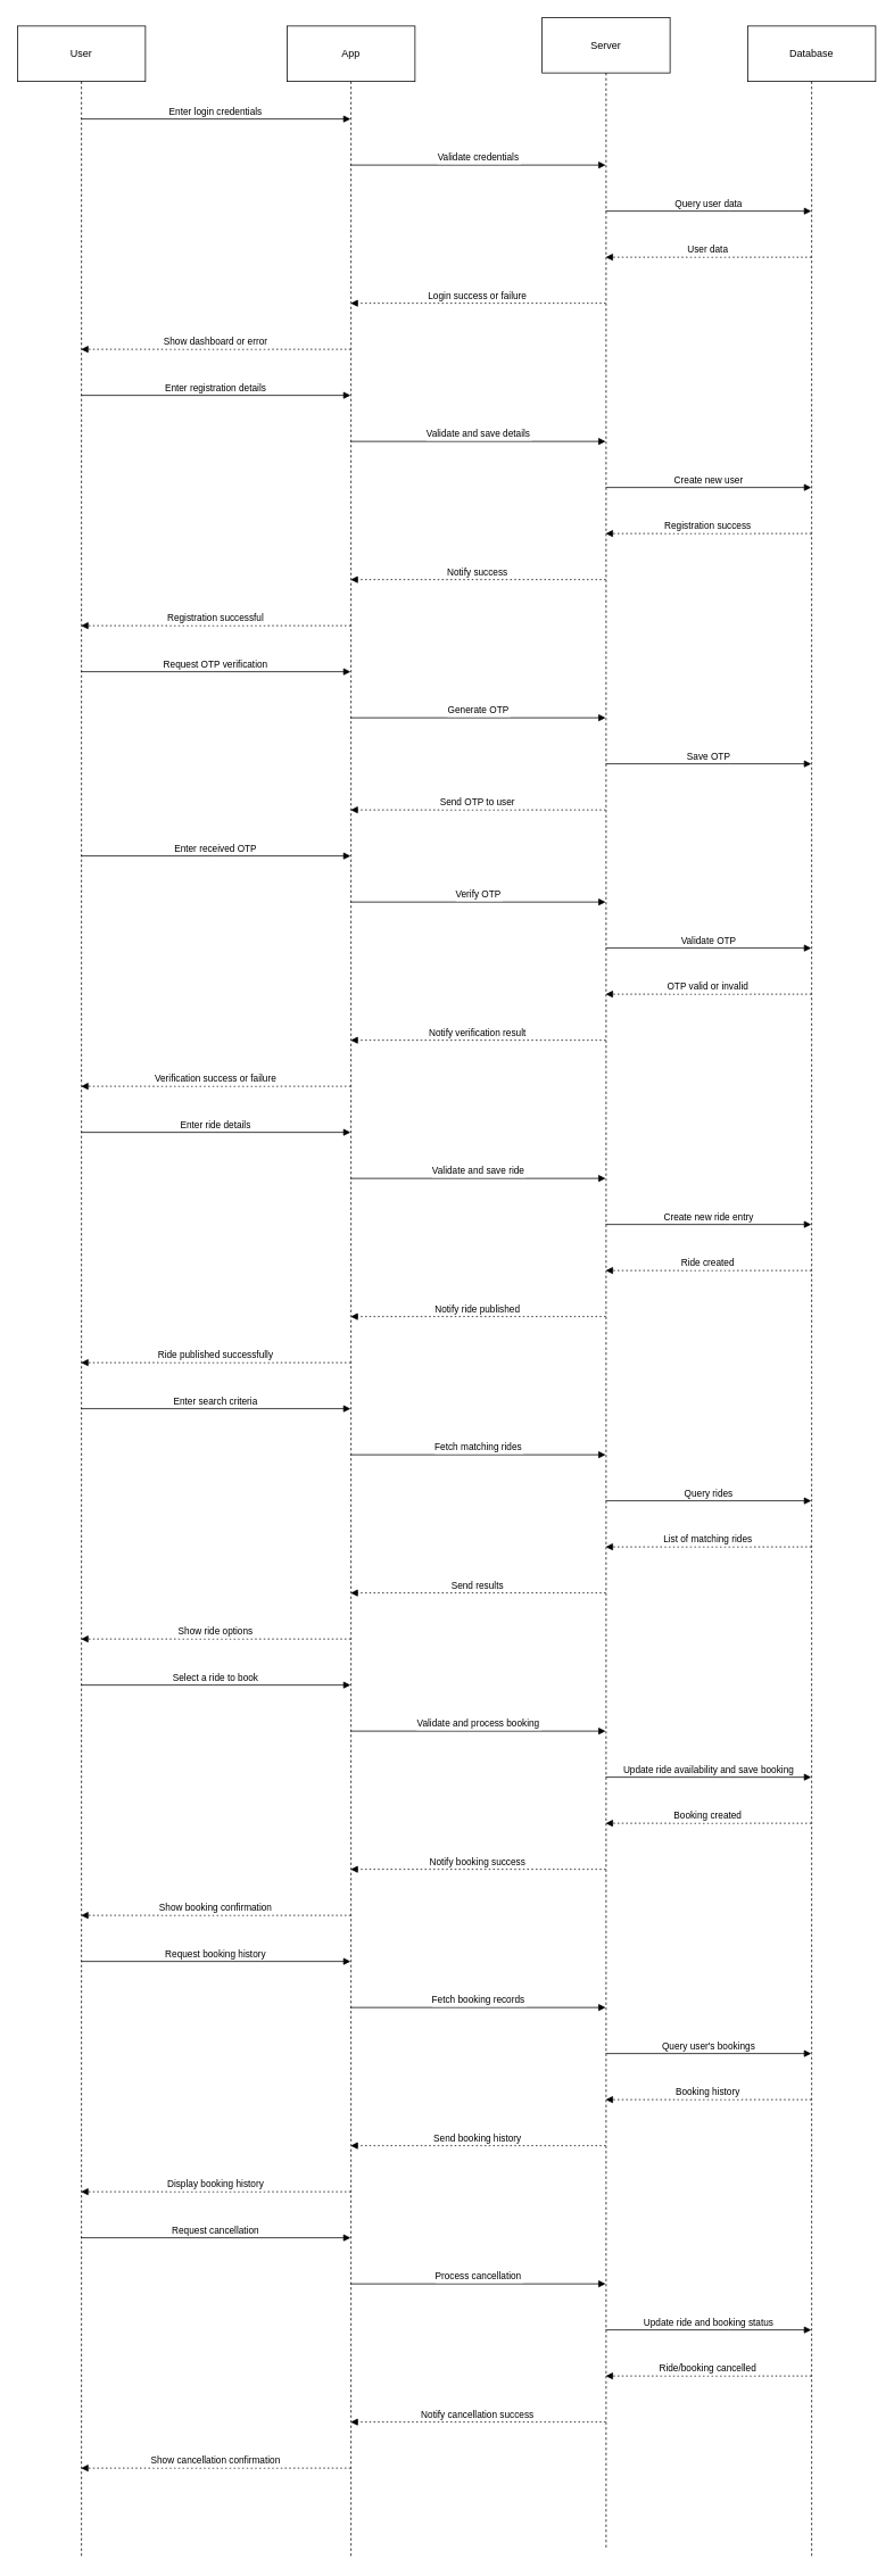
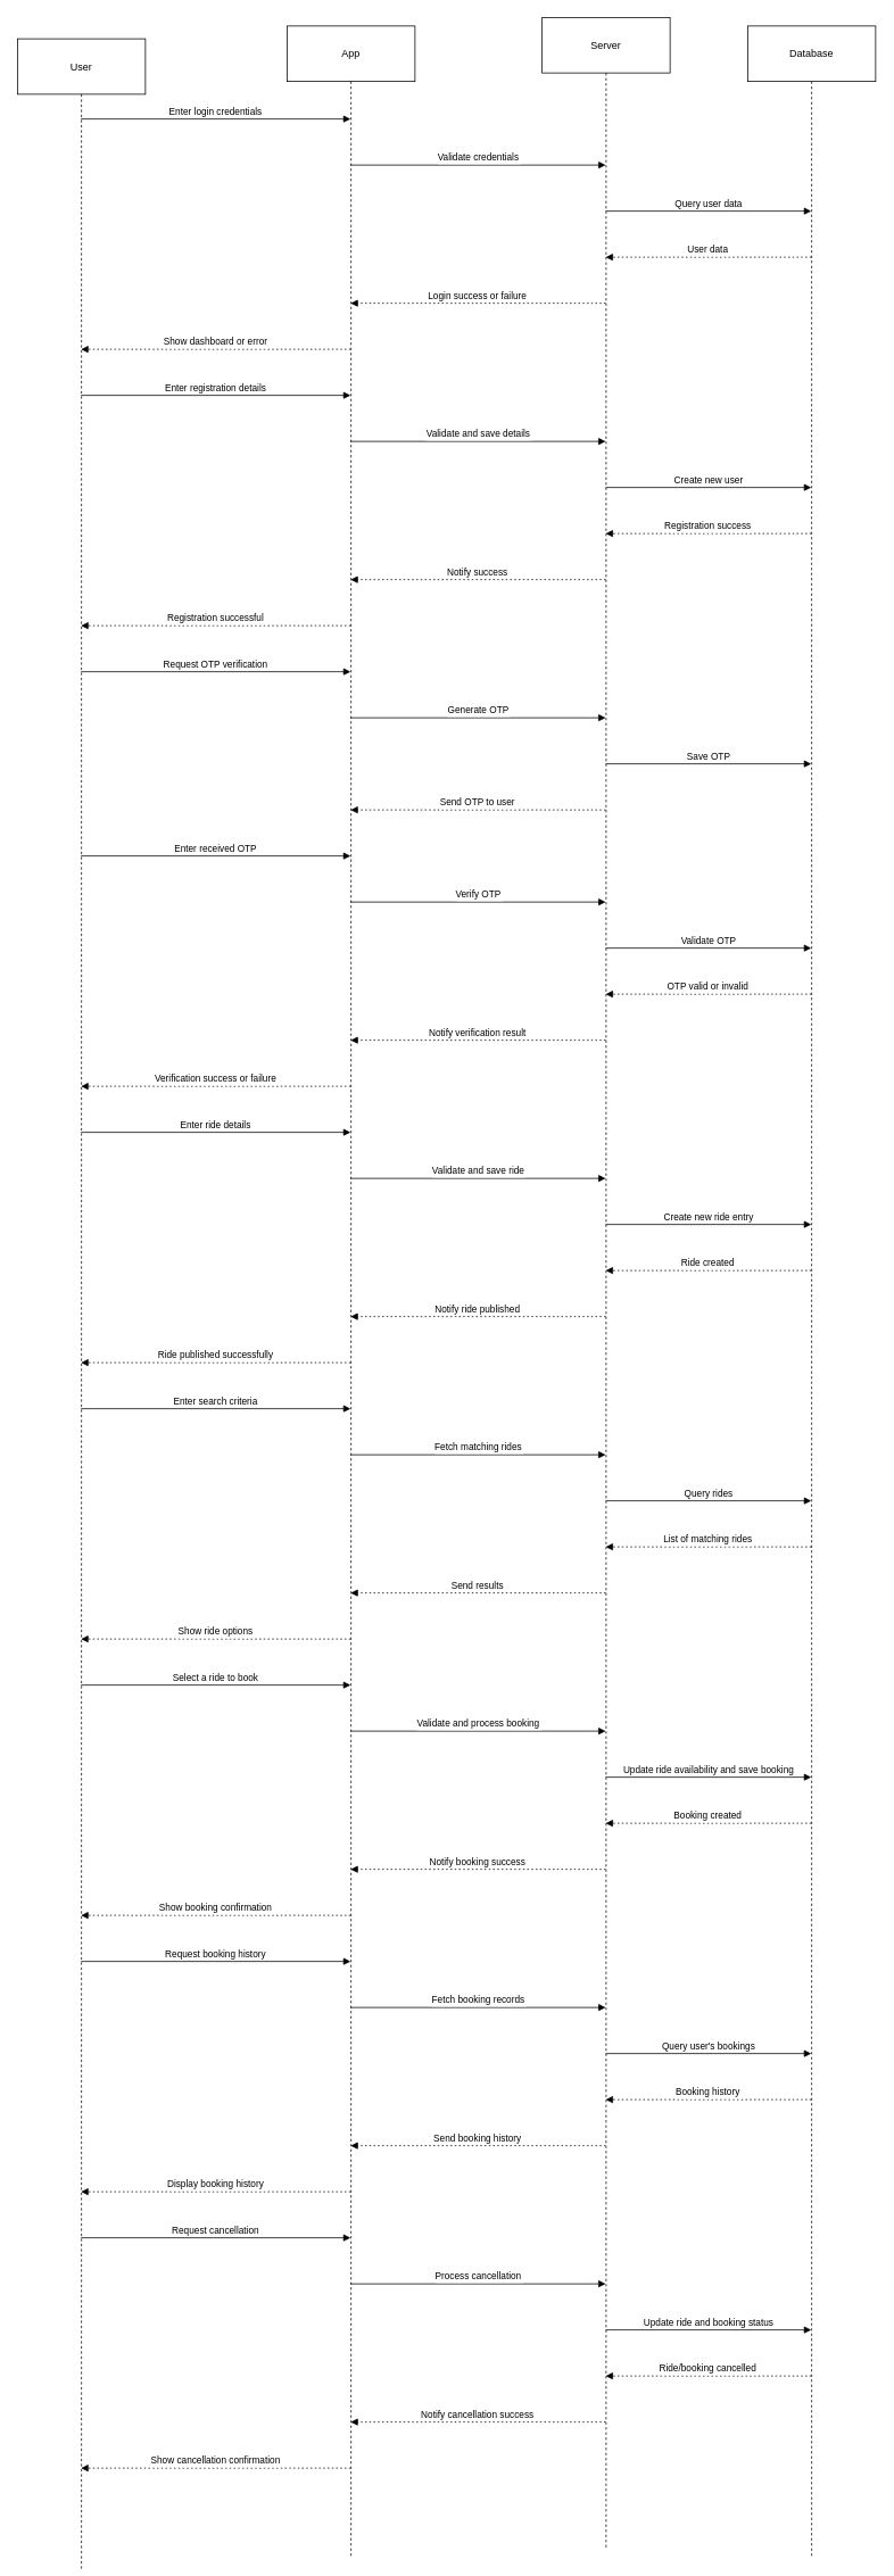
  <mxCell id="0" />
  <mxCell id="1" parent="0" />
- <mxCell id="2" value="User" style="shape=umlLifeline;perimeter=lifelinePerimeter;whiteSpace=wrap;container=1;dropTarget=0;collapsible=0;recursiveResize=0;outlineConnect=0;portConstraint=eastwest;newEdgeStyle={&quot;edgeStyle&quot;:&quot;elbowEdgeStyle&quot;,&quot;elbow&quot;:&quot;vertical&quot;,&quot;curved&quot;:0,&quot;rounded&quot;:0};size=65;" vertex="1" parent="1"><mxGeometry x="20" y="30" width="150" height="2968" as="geometry" /></mxCell>
+ <mxCell id="2" value="User" style="shape=umlLifeline;perimeter=lifelinePerimeter;whiteSpace=wrap;container=1;dropTarget=0;collapsible=0;recursiveResize=0;outlineConnect=0;portConstraint=eastwest;newEdgeStyle={&quot;edgeStyle&quot;:&quot;elbowEdgeStyle&quot;,&quot;elbow&quot;:&quot;vertical&quot;,&quot;curved&quot;:0,&quot;rounded&quot;:0};size=65;" vertex="1" parent="1"><mxGeometry x="20" y="45" width="150" height="2968" as="geometry" /></mxCell>
  <mxCell id="3" value="App" style="shape=umlLifeline;perimeter=lifelinePerimeter;whiteSpace=wrap;container=1;dropTarget=0;collapsible=0;recursiveResize=0;outlineConnect=0;portConstraint=eastwest;newEdgeStyle={&quot;edgeStyle&quot;:&quot;elbowEdgeStyle&quot;,&quot;elbow&quot;:&quot;vertical&quot;,&quot;curved&quot;:0,&quot;rounded&quot;:0};size=65;" vertex="1" parent="1"><mxGeometry x="336" y="30" width="150" height="2968" as="geometry" /></mxCell>
  <mxCell id="4" value="Server" style="shape=umlLifeline;perimeter=lifelinePerimeter;whiteSpace=wrap;container=1;dropTarget=0;collapsible=0;recursiveResize=0;outlineConnect=0;portConstraint=eastwest;newEdgeStyle={&quot;edgeStyle&quot;:&quot;elbowEdgeStyle&quot;,&quot;elbow&quot;:&quot;vertical&quot;,&quot;curved&quot;:0,&quot;rounded&quot;:0};size=65;" vertex="1" parent="1"><mxGeometry x="635" y="20" width="150" height="2968" as="geometry" /></mxCell>
  <mxCell id="5" value="Database" style="shape=umlLifeline;perimeter=lifelinePerimeter;whiteSpace=wrap;container=1;dropTarget=0;collapsible=0;recursiveResize=0;outlineConnect=0;portConstraint=eastwest;newEdgeStyle={&quot;edgeStyle&quot;:&quot;elbowEdgeStyle&quot;,&quot;elbow&quot;:&quot;vertical&quot;,&quot;curved&quot;:0,&quot;rounded&quot;:0};size=65;" vertex="1" parent="1"><mxGeometry x="876" y="30" width="150" height="2968" as="geometry" /></mxCell>
  <mxCell id="6" value="Enter login credentials" style="verticalAlign=bottom;edgeStyle=elbowEdgeStyle;elbow=vertical;curved=0;rounded=0;endArrow=block;" edge="1" parent="1" source="2" target="3"><mxGeometry relative="1" as="geometry"><Array as="points"><mxPoint x="249" y="139" /></Array></mxGeometry></mxCell>
  <mxCell id="7" value="Validate credentials" style="verticalAlign=bottom;edgeStyle=elbowEdgeStyle;elbow=vertical;curved=0;rounded=0;endArrow=block;" edge="1" parent="1" source="3" target="4"><mxGeometry relative="1" as="geometry"><Array as="points"><mxPoint x="534" y="193" /></Array></mxGeometry></mxCell>
  <mxCell id="8" value="Query user data" style="verticalAlign=bottom;edgeStyle=elbowEdgeStyle;elbow=vertical;curved=0;rounded=0;endArrow=block;" edge="1" parent="1" source="4" target="5"><mxGeometry relative="1" as="geometry"><Array as="points"><mxPoint x="854" y="247" /></Array></mxGeometry></mxCell>
  <mxCell id="9" value="User data" style="verticalAlign=bottom;edgeStyle=elbowEdgeStyle;elbow=vertical;curved=0;rounded=0;dashed=1;dashPattern=2 3;endArrow=block;" edge="1" parent="1" source="5" target="4"><mxGeometry relative="1" as="geometry"><Array as="points"><mxPoint x="857" y="301" /></Array></mxGeometry></mxCell>
  <mxCell id="10" value="Login success or failure" style="verticalAlign=bottom;edgeStyle=elbowEdgeStyle;elbow=vertical;curved=0;rounded=0;dashed=1;dashPattern=2 3;endArrow=block;" edge="1" parent="1" source="4" target="3"><mxGeometry relative="1" as="geometry"><Array as="points"><mxPoint x="537" y="355" /></Array></mxGeometry></mxCell>
  <mxCell id="11" value="Show dashboard or error" style="verticalAlign=bottom;edgeStyle=elbowEdgeStyle;elbow=vertical;curved=0;rounded=0;dashed=1;dashPattern=2 3;endArrow=block;" edge="1" parent="1" source="3" target="2"><mxGeometry relative="1" as="geometry"><Array as="points"><mxPoint x="252" y="409" /></Array></mxGeometry></mxCell>
  <mxCell id="12" value="Enter registration details" style="verticalAlign=bottom;edgeStyle=elbowEdgeStyle;elbow=vertical;curved=0;rounded=0;endArrow=block;" edge="1" parent="1" source="2" target="3"><mxGeometry relative="1" as="geometry"><Array as="points"><mxPoint x="249" y="463" /></Array></mxGeometry></mxCell>
  <mxCell id="13" value="Validate and save details" style="verticalAlign=bottom;edgeStyle=elbowEdgeStyle;elbow=vertical;curved=0;rounded=0;endArrow=block;" edge="1" parent="1" source="3" target="4"><mxGeometry relative="1" as="geometry"><Array as="points"><mxPoint x="534" y="517" /></Array></mxGeometry></mxCell>
  <mxCell id="14" value="Create new user" style="verticalAlign=bottom;edgeStyle=elbowEdgeStyle;elbow=vertical;curved=0;rounded=0;endArrow=block;" edge="1" parent="1" source="4" target="5"><mxGeometry relative="1" as="geometry"><Array as="points"><mxPoint x="854" y="571" /></Array></mxGeometry></mxCell>
  <mxCell id="15" value="Registration success" style="verticalAlign=bottom;edgeStyle=elbowEdgeStyle;elbow=vertical;curved=0;rounded=0;dashed=1;dashPattern=2 3;endArrow=block;" edge="1" parent="1" source="5" target="4"><mxGeometry relative="1" as="geometry"><Array as="points"><mxPoint x="857" y="625" /></Array></mxGeometry></mxCell>
  <mxCell id="16" value="Notify success" style="verticalAlign=bottom;edgeStyle=elbowEdgeStyle;elbow=vertical;curved=0;rounded=0;dashed=1;dashPattern=2 3;endArrow=block;" edge="1" parent="1" source="4" target="3"><mxGeometry relative="1" as="geometry"><Array as="points"><mxPoint x="537" y="679" /></Array></mxGeometry></mxCell>
  <mxCell id="17" value="Registration successful" style="verticalAlign=bottom;edgeStyle=elbowEdgeStyle;elbow=vertical;curved=0;rounded=0;dashed=1;dashPattern=2 3;endArrow=block;" edge="1" parent="1" source="3" target="2"><mxGeometry relative="1" as="geometry"><Array as="points"><mxPoint x="252" y="733" /></Array></mxGeometry></mxCell>
  <mxCell id="18" value="Request OTP verification" style="verticalAlign=bottom;edgeStyle=elbowEdgeStyle;elbow=vertical;curved=0;rounded=0;endArrow=block;" edge="1" parent="1" source="2" target="3"><mxGeometry relative="1" as="geometry"><Array as="points"><mxPoint x="249" y="787" /></Array></mxGeometry></mxCell>
  <mxCell id="19" value="Generate OTP" style="verticalAlign=bottom;edgeStyle=elbowEdgeStyle;elbow=vertical;curved=0;rounded=0;endArrow=block;" edge="1" parent="1" source="3" target="4"><mxGeometry relative="1" as="geometry"><Array as="points"><mxPoint x="534" y="841" /></Array></mxGeometry></mxCell>
  <mxCell id="20" value="Save OTP" style="verticalAlign=bottom;edgeStyle=elbowEdgeStyle;elbow=vertical;curved=0;rounded=0;endArrow=block;" edge="1" parent="1" source="4" target="5"><mxGeometry relative="1" as="geometry"><Array as="points"><mxPoint x="854" y="895" /></Array></mxGeometry></mxCell>
  <mxCell id="21" value="Send OTP to user" style="verticalAlign=bottom;edgeStyle=elbowEdgeStyle;elbow=vertical;curved=0;rounded=0;dashed=1;dashPattern=2 3;endArrow=block;" edge="1" parent="1" source="4" target="3"><mxGeometry relative="1" as="geometry"><Array as="points"><mxPoint x="537" y="949" /></Array></mxGeometry></mxCell>
  <mxCell id="22" value="Enter received OTP" style="verticalAlign=bottom;edgeStyle=elbowEdgeStyle;elbow=vertical;curved=0;rounded=0;endArrow=block;" edge="1" parent="1" source="2" target="3"><mxGeometry relative="1" as="geometry"><Array as="points"><mxPoint x="249" y="1003" /></Array></mxGeometry></mxCell>
  <mxCell id="23" value="Verify OTP" style="verticalAlign=bottom;edgeStyle=elbowEdgeStyle;elbow=vertical;curved=0;rounded=0;endArrow=block;" edge="1" parent="1" source="3" target="4"><mxGeometry relative="1" as="geometry"><Array as="points"><mxPoint x="534" y="1057" /></Array></mxGeometry></mxCell>
  <mxCell id="24" value="Validate OTP" style="verticalAlign=bottom;edgeStyle=elbowEdgeStyle;elbow=vertical;curved=0;rounded=0;endArrow=block;" edge="1" parent="1" source="4" target="5"><mxGeometry relative="1" as="geometry"><Array as="points"><mxPoint x="854" y="1111" /></Array></mxGeometry></mxCell>
  <mxCell id="25" value="OTP valid or invalid" style="verticalAlign=bottom;edgeStyle=elbowEdgeStyle;elbow=vertical;curved=0;rounded=0;dashed=1;dashPattern=2 3;endArrow=block;" edge="1" parent="1" source="5" target="4"><mxGeometry relative="1" as="geometry"><Array as="points"><mxPoint x="857" y="1165" /></Array></mxGeometry></mxCell>
  <mxCell id="26" value="Notify verification result" style="verticalAlign=bottom;edgeStyle=elbowEdgeStyle;elbow=vertical;curved=0;rounded=0;dashed=1;dashPattern=2 3;endArrow=block;" edge="1" parent="1" source="4" target="3"><mxGeometry relative="1" as="geometry"><Array as="points"><mxPoint x="537" y="1219" /></Array></mxGeometry></mxCell>
  <mxCell id="27" value="Verification success or failure" style="verticalAlign=bottom;edgeStyle=elbowEdgeStyle;elbow=vertical;curved=0;rounded=0;dashed=1;dashPattern=2 3;endArrow=block;" edge="1" parent="1" source="3" target="2"><mxGeometry relative="1" as="geometry"><Array as="points"><mxPoint x="252" y="1273" /></Array></mxGeometry></mxCell>
  <mxCell id="28" value="Enter ride details" style="verticalAlign=bottom;edgeStyle=elbowEdgeStyle;elbow=vertical;curved=0;rounded=0;endArrow=block;" edge="1" parent="1" source="2" target="3"><mxGeometry relative="1" as="geometry"><Array as="points"><mxPoint x="249" y="1327" /></Array></mxGeometry></mxCell>
  <mxCell id="29" value="Validate and save ride" style="verticalAlign=bottom;edgeStyle=elbowEdgeStyle;elbow=vertical;curved=0;rounded=0;endArrow=block;" edge="1" parent="1" source="3" target="4"><mxGeometry relative="1" as="geometry"><Array as="points"><mxPoint x="534" y="1381" /></Array></mxGeometry></mxCell>
  <mxCell id="30" value="Create new ride entry" style="verticalAlign=bottom;edgeStyle=elbowEdgeStyle;elbow=vertical;curved=0;rounded=0;endArrow=block;" edge="1" parent="1" source="4" target="5"><mxGeometry relative="1" as="geometry"><Array as="points"><mxPoint x="854" y="1435" /></Array></mxGeometry></mxCell>
  <mxCell id="31" value="Ride created" style="verticalAlign=bottom;edgeStyle=elbowEdgeStyle;elbow=vertical;curved=0;rounded=0;dashed=1;dashPattern=2 3;endArrow=block;" edge="1" parent="1" source="5" target="4"><mxGeometry relative="1" as="geometry"><Array as="points"><mxPoint x="857" y="1489" /></Array></mxGeometry></mxCell>
  <mxCell id="32" value="Notify ride published" style="verticalAlign=bottom;edgeStyle=elbowEdgeStyle;elbow=vertical;curved=0;rounded=0;dashed=1;dashPattern=2 3;endArrow=block;" edge="1" parent="1" source="4" target="3"><mxGeometry relative="1" as="geometry"><Array as="points"><mxPoint x="537" y="1543" /></Array></mxGeometry></mxCell>
  <mxCell id="33" value="Ride published successfully" style="verticalAlign=bottom;edgeStyle=elbowEdgeStyle;elbow=vertical;curved=0;rounded=0;dashed=1;dashPattern=2 3;endArrow=block;" edge="1" parent="1" source="3" target="2"><mxGeometry relative="1" as="geometry"><Array as="points"><mxPoint x="252" y="1597" /></Array></mxGeometry></mxCell>
  <mxCell id="34" value="Enter search criteria" style="verticalAlign=bottom;edgeStyle=elbowEdgeStyle;elbow=vertical;curved=0;rounded=0;endArrow=block;" edge="1" parent="1" source="2" target="3"><mxGeometry relative="1" as="geometry"><Array as="points"><mxPoint x="249" y="1651" /></Array></mxGeometry></mxCell>
  <mxCell id="35" value="Fetch matching rides" style="verticalAlign=bottom;edgeStyle=elbowEdgeStyle;elbow=vertical;curved=0;rounded=0;endArrow=block;" edge="1" parent="1" source="3" target="4"><mxGeometry relative="1" as="geometry"><Array as="points"><mxPoint x="534" y="1705" /></Array></mxGeometry></mxCell>
  <mxCell id="36" value="Query rides" style="verticalAlign=bottom;edgeStyle=elbowEdgeStyle;elbow=vertical;curved=0;rounded=0;endArrow=block;" edge="1" parent="1" source="4" target="5"><mxGeometry relative="1" as="geometry"><Array as="points"><mxPoint x="854" y="1759" /></Array></mxGeometry></mxCell>
  <mxCell id="37" value="List of matching rides" style="verticalAlign=bottom;edgeStyle=elbowEdgeStyle;elbow=vertical;curved=0;rounded=0;dashed=1;dashPattern=2 3;endArrow=block;" edge="1" parent="1" source="5" target="4"><mxGeometry relative="1" as="geometry"><Array as="points"><mxPoint x="857" y="1813" /></Array></mxGeometry></mxCell>
  <mxCell id="38" value="Send results" style="verticalAlign=bottom;edgeStyle=elbowEdgeStyle;elbow=vertical;curved=0;rounded=0;dashed=1;dashPattern=2 3;endArrow=block;" edge="1" parent="1" source="4" target="3"><mxGeometry relative="1" as="geometry"><Array as="points"><mxPoint x="537" y="1867" /></Array></mxGeometry></mxCell>
  <mxCell id="39" value="Show ride options" style="verticalAlign=bottom;edgeStyle=elbowEdgeStyle;elbow=vertical;curved=0;rounded=0;dashed=1;dashPattern=2 3;endArrow=block;" edge="1" parent="1" source="3" target="2"><mxGeometry relative="1" as="geometry"><Array as="points"><mxPoint x="252" y="1921" /></Array></mxGeometry></mxCell>
  <mxCell id="40" value="Select a ride to book" style="verticalAlign=bottom;edgeStyle=elbowEdgeStyle;elbow=vertical;curved=0;rounded=0;endArrow=block;" edge="1" parent="1" source="2" target="3"><mxGeometry relative="1" as="geometry"><Array as="points"><mxPoint x="249" y="1975" /></Array></mxGeometry></mxCell>
  <mxCell id="41" value="Validate and process booking" style="verticalAlign=bottom;edgeStyle=elbowEdgeStyle;elbow=vertical;curved=0;rounded=0;endArrow=block;" edge="1" parent="1" source="3" target="4"><mxGeometry relative="1" as="geometry"><Array as="points"><mxPoint x="534" y="2029" /></Array></mxGeometry></mxCell>
  <mxCell id="42" value="Update ride availability and save booking" style="verticalAlign=bottom;edgeStyle=elbowEdgeStyle;elbow=vertical;curved=0;rounded=0;endArrow=block;" edge="1" parent="1" source="4" target="5"><mxGeometry relative="1" as="geometry"><Array as="points"><mxPoint x="854" y="2083" /></Array></mxGeometry></mxCell>
  <mxCell id="43" value="Booking created" style="verticalAlign=bottom;edgeStyle=elbowEdgeStyle;elbow=vertical;curved=0;rounded=0;dashed=1;dashPattern=2 3;endArrow=block;" edge="1" parent="1" source="5" target="4"><mxGeometry relative="1" as="geometry"><Array as="points"><mxPoint x="857" y="2137" /></Array></mxGeometry></mxCell>
  <mxCell id="44" value="Notify booking success" style="verticalAlign=bottom;edgeStyle=elbowEdgeStyle;elbow=vertical;curved=0;rounded=0;dashed=1;dashPattern=2 3;endArrow=block;" edge="1" parent="1" source="4" target="3"><mxGeometry relative="1" as="geometry"><Array as="points"><mxPoint x="537" y="2191" /></Array></mxGeometry></mxCell>
  <mxCell id="45" value="Show booking confirmation" style="verticalAlign=bottom;edgeStyle=elbowEdgeStyle;elbow=vertical;curved=0;rounded=0;dashed=1;dashPattern=2 3;endArrow=block;" edge="1" parent="1" source="3" target="2"><mxGeometry relative="1" as="geometry"><Array as="points"><mxPoint x="252" y="2245" /></Array></mxGeometry></mxCell>
  <mxCell id="46" value="Request booking history" style="verticalAlign=bottom;edgeStyle=elbowEdgeStyle;elbow=vertical;curved=0;rounded=0;endArrow=block;" edge="1" parent="1" source="2" target="3"><mxGeometry relative="1" as="geometry"><Array as="points"><mxPoint x="249" y="2299" /></Array></mxGeometry></mxCell>
  <mxCell id="47" value="Fetch booking records" style="verticalAlign=bottom;edgeStyle=elbowEdgeStyle;elbow=vertical;curved=0;rounded=0;endArrow=block;" edge="1" parent="1" source="3" target="4"><mxGeometry relative="1" as="geometry"><Array as="points"><mxPoint x="534" y="2353" /></Array></mxGeometry></mxCell>
  <mxCell id="48" value="Query user's bookings" style="verticalAlign=bottom;edgeStyle=elbowEdgeStyle;elbow=vertical;curved=0;rounded=0;endArrow=block;" edge="1" parent="1" source="4" target="5"><mxGeometry relative="1" as="geometry"><Array as="points"><mxPoint x="854" y="2407" /></Array></mxGeometry></mxCell>
  <mxCell id="49" value="Booking history" style="verticalAlign=bottom;edgeStyle=elbowEdgeStyle;elbow=vertical;curved=0;rounded=0;dashed=1;dashPattern=2 3;endArrow=block;" edge="1" parent="1" source="5" target="4"><mxGeometry relative="1" as="geometry"><Array as="points"><mxPoint x="857" y="2461" /></Array></mxGeometry></mxCell>
  <mxCell id="50" value="Send booking history" style="verticalAlign=bottom;edgeStyle=elbowEdgeStyle;elbow=vertical;curved=0;rounded=0;dashed=1;dashPattern=2 3;endArrow=block;" edge="1" parent="1" source="4" target="3"><mxGeometry relative="1" as="geometry"><Array as="points"><mxPoint x="537" y="2515" /></Array></mxGeometry></mxCell>
  <mxCell id="51" value="Display booking history" style="verticalAlign=bottom;edgeStyle=elbowEdgeStyle;elbow=vertical;curved=0;rounded=0;dashed=1;dashPattern=2 3;endArrow=block;" edge="1" parent="1" source="3" target="2"><mxGeometry relative="1" as="geometry"><Array as="points"><mxPoint x="252" y="2569" /></Array></mxGeometry></mxCell>
  <mxCell id="52" value="Request cancellation" style="verticalAlign=bottom;edgeStyle=elbowEdgeStyle;elbow=vertical;curved=0;rounded=0;endArrow=block;" edge="1" parent="1" source="2" target="3"><mxGeometry relative="1" as="geometry"><Array as="points"><mxPoint x="249" y="2623" /></Array></mxGeometry></mxCell>
  <mxCell id="53" value="Process cancellation" style="verticalAlign=bottom;edgeStyle=elbowEdgeStyle;elbow=vertical;curved=0;rounded=0;endArrow=block;" edge="1" parent="1" source="3" target="4"><mxGeometry relative="1" as="geometry"><Array as="points"><mxPoint x="534" y="2677" /></Array></mxGeometry></mxCell>
  <mxCell id="54" value="Update ride and booking status" style="verticalAlign=bottom;edgeStyle=elbowEdgeStyle;elbow=vertical;curved=0;rounded=0;endArrow=block;" edge="1" parent="1" source="4" target="5"><mxGeometry relative="1" as="geometry"><Array as="points"><mxPoint x="854" y="2731" /></Array></mxGeometry></mxCell>
  <mxCell id="55" value="Ride/booking cancelled" style="verticalAlign=bottom;edgeStyle=elbowEdgeStyle;elbow=vertical;curved=0;rounded=0;dashed=1;dashPattern=2 3;endArrow=block;" edge="1" parent="1" source="5" target="4"><mxGeometry relative="1" as="geometry"><Array as="points"><mxPoint x="857" y="2785" /></Array></mxGeometry></mxCell>
  <mxCell id="56" value="Notify cancellation success" style="verticalAlign=bottom;edgeStyle=elbowEdgeStyle;elbow=vertical;curved=0;rounded=0;dashed=1;dashPattern=2 3;endArrow=block;" edge="1" parent="1" source="4" target="3"><mxGeometry relative="1" as="geometry"><Array as="points"><mxPoint x="537" y="2839" /></Array></mxGeometry></mxCell>
  <mxCell id="57" value="Show cancellation confirmation" style="verticalAlign=bottom;edgeStyle=elbowEdgeStyle;elbow=vertical;curved=0;rounded=0;dashed=1;dashPattern=2 3;endArrow=block;" edge="1" parent="1" source="3" target="2"><mxGeometry relative="1" as="geometry"><Array as="points"><mxPoint x="252" y="2893" /></Array></mxGeometry></mxCell>
